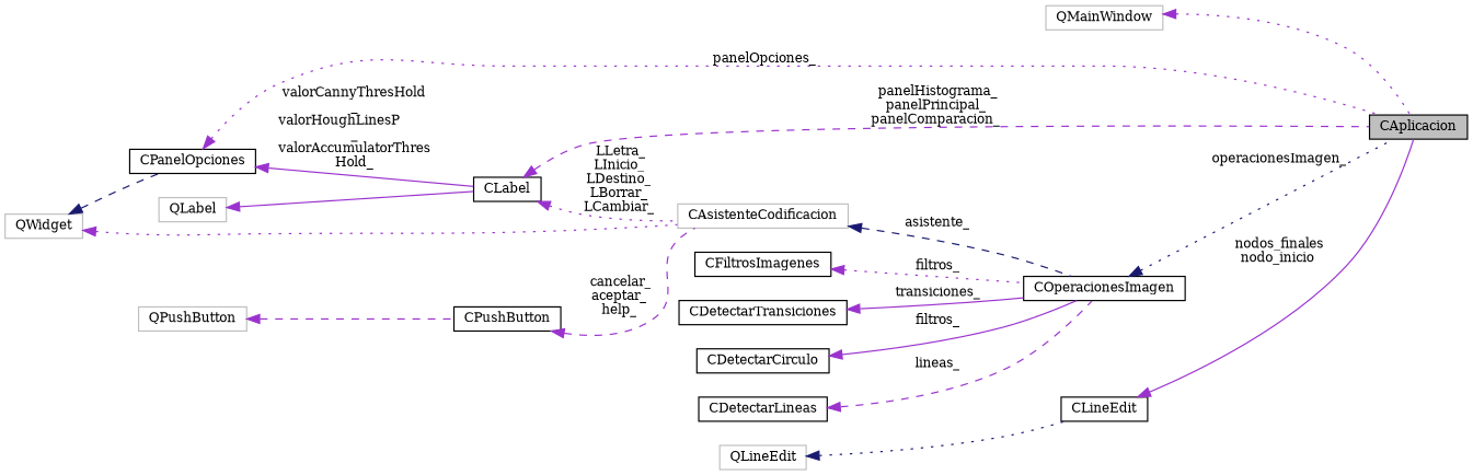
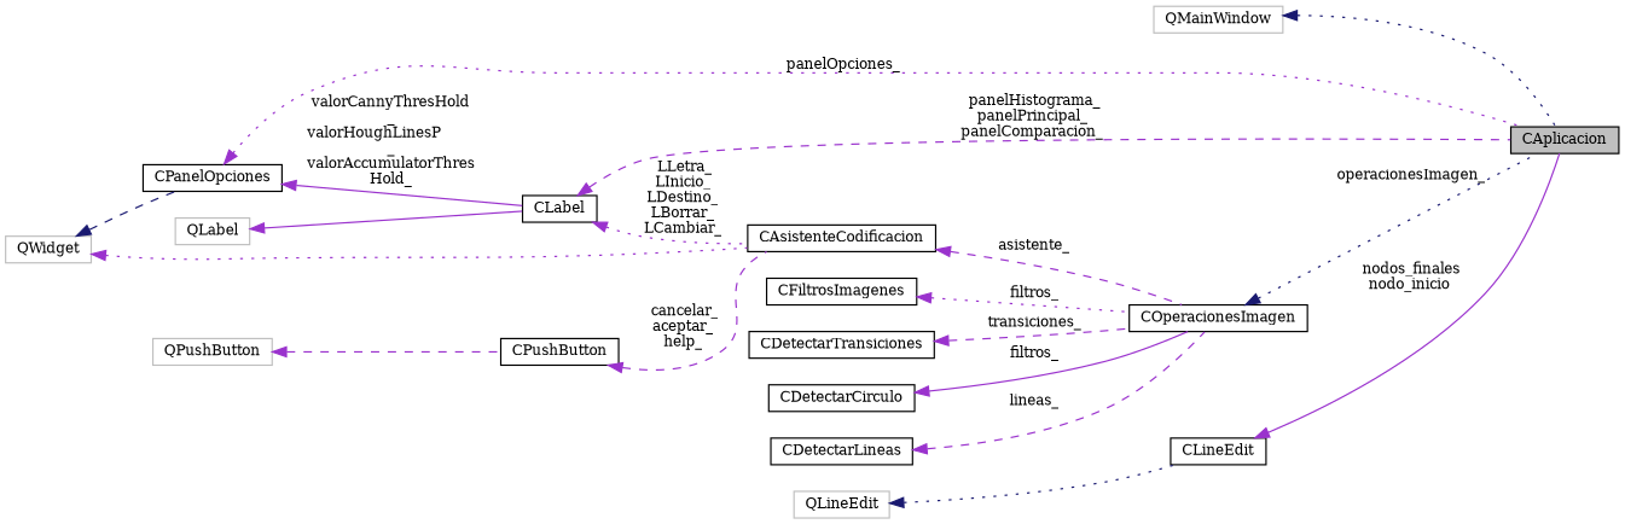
  digraph {
    fontname="DejaVu Serif"
    rankdir=LR
    node [color=black fillcolor=white fontname="DejaVu Serif" fontsize=10 shape=record style=filled]
    edge [color=darkorchid3 dir=back fontname="DejaVu Serif" fontsize=10 labelfontname=Helvetica labelfontsize=10 style=dotted]
    n1 [fillcolor=grey75 fontcolor=black height=0.2 label=CAplicacion width=0.4]
    n2 [color=grey75 height=0.2 label=QMainWindow width=0.4]
    n3 [height=0.2 label=CLabel width=0.4]
-   n4 [color=grey75 height=0.2 label=CAsistenteCodificacion width=0.4]
+   n4 [height=0.2 label=CAsistenteCodificacion width=0.4]
    n5 [height=0.2 label=CPanelOpciones width=0.4]
    n6 [height=0.2 label=COperacionesImagen width=0.4]
    n7 [color=grey75 height=0.2 label=QLabel width=0.4]
    n8 [color=grey75 height=0.2 label=QWidget width=0.4]
    n9 [height=0.2 label=CLineEdit width=0.4]
    n10 [color=grey75 height=0.2 label=QLineEdit width=0.4]
    n11 [height=0.2 label=CFiltrosImagenes width=0.4]
    n12 [height=0.2 label=CDetectarTransiciones width=0.4]
    n13 [height=0.2 label=CDetectarCirculo width=0.4]
    n14 [height=0.2 label=CPushButton width=0.4]
    n15 [color=grey75 height=0.2 label=QPushButton width=0.4]
    n16 [height=0.2 label=CDetectarLineas width=0.4]
-   n2 -> n1
+   n2 -> n1 [color=midnightblue]
    n3 -> n1 [label=" panelHistograma_\npanelPrincipal_\npanelComparacion_" style=dashed]
    n3 -> n4 [label=" LLetra_\nLInicio_\nLDestino_\nLBorrar_\nLCambiar_"]
-   n4 -> n6 [color=midnightblue label=" asistente_" style=dashed]
+   n4 -> n6 [label=" asistente_" style=dashed]
    n5 -> n1 [label=" panelOpciones_"]
    n5 -> n3 [label=" valorCannyThresHold\l_\nvalorHoughLinesP\l_\nvalorAccumulatorThres\lHold_" style=solid]
    n6 -> n1 [color=midnightblue label=" operacionesImagen_"]
    n7 -> n3 [style=solid]
    n8 -> n4
    n8 -> n5 [color=midnightblue style=dashed]
    n9 -> n1 [label=" nodos_finales\nnodo_inicio" style=solid]
    n10 -> n9 [color=midnightblue]
    n11 -> n6 [label=" filtros_"]
-   n12 -> n6 [label=" transiciones_" style=solid]
+   n12 -> n6 [label=" transiciones_" style=dashed]
    n13 -> n6 [label=" filtros_" style=solid]
    n14 -> n4 [label=" cancelar_\naceptar_\nhelp_" style=dashed]
    n15 -> n14 [style=dashed]
    n16 -> n6 [label=" lineas_" style=dashed]
  }
